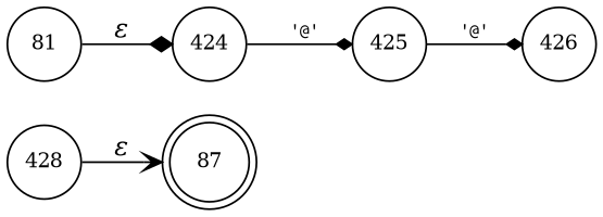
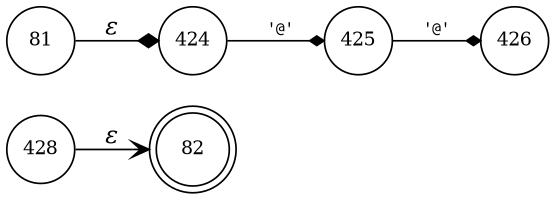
  digraph {
    rankdir=LR
    node [fixedsize=true fontsize=11 shape=circle peripheries=1]
    edge [arrowhead=diamond fontname="Times-Italic"]
-   n1 [label=87 shape=doublecircle width=.6 peripheries=""]
+   n1 [label=82 shape=doublecircle width=.6 peripheries=""]
    n2 [label=81 width=.55]
    n3 [label=424 width=.55]
    n4 [label=425 width=.55]
    n5 [label=426 width=.55]
    n6 [label=428 width=.55]
    n2 -> n3 [label="&epsilon;"]
    n3 -> n4 [arrowsize=.7 fontname=Courier fontsize=11 label="'@'"]
    n4 -> n5 [arrowsize=.7 fontname=Courier fontsize=11 label="'@'"]
    n6 -> n1 [arrowhead=vee label="&epsilon;"]
  }
